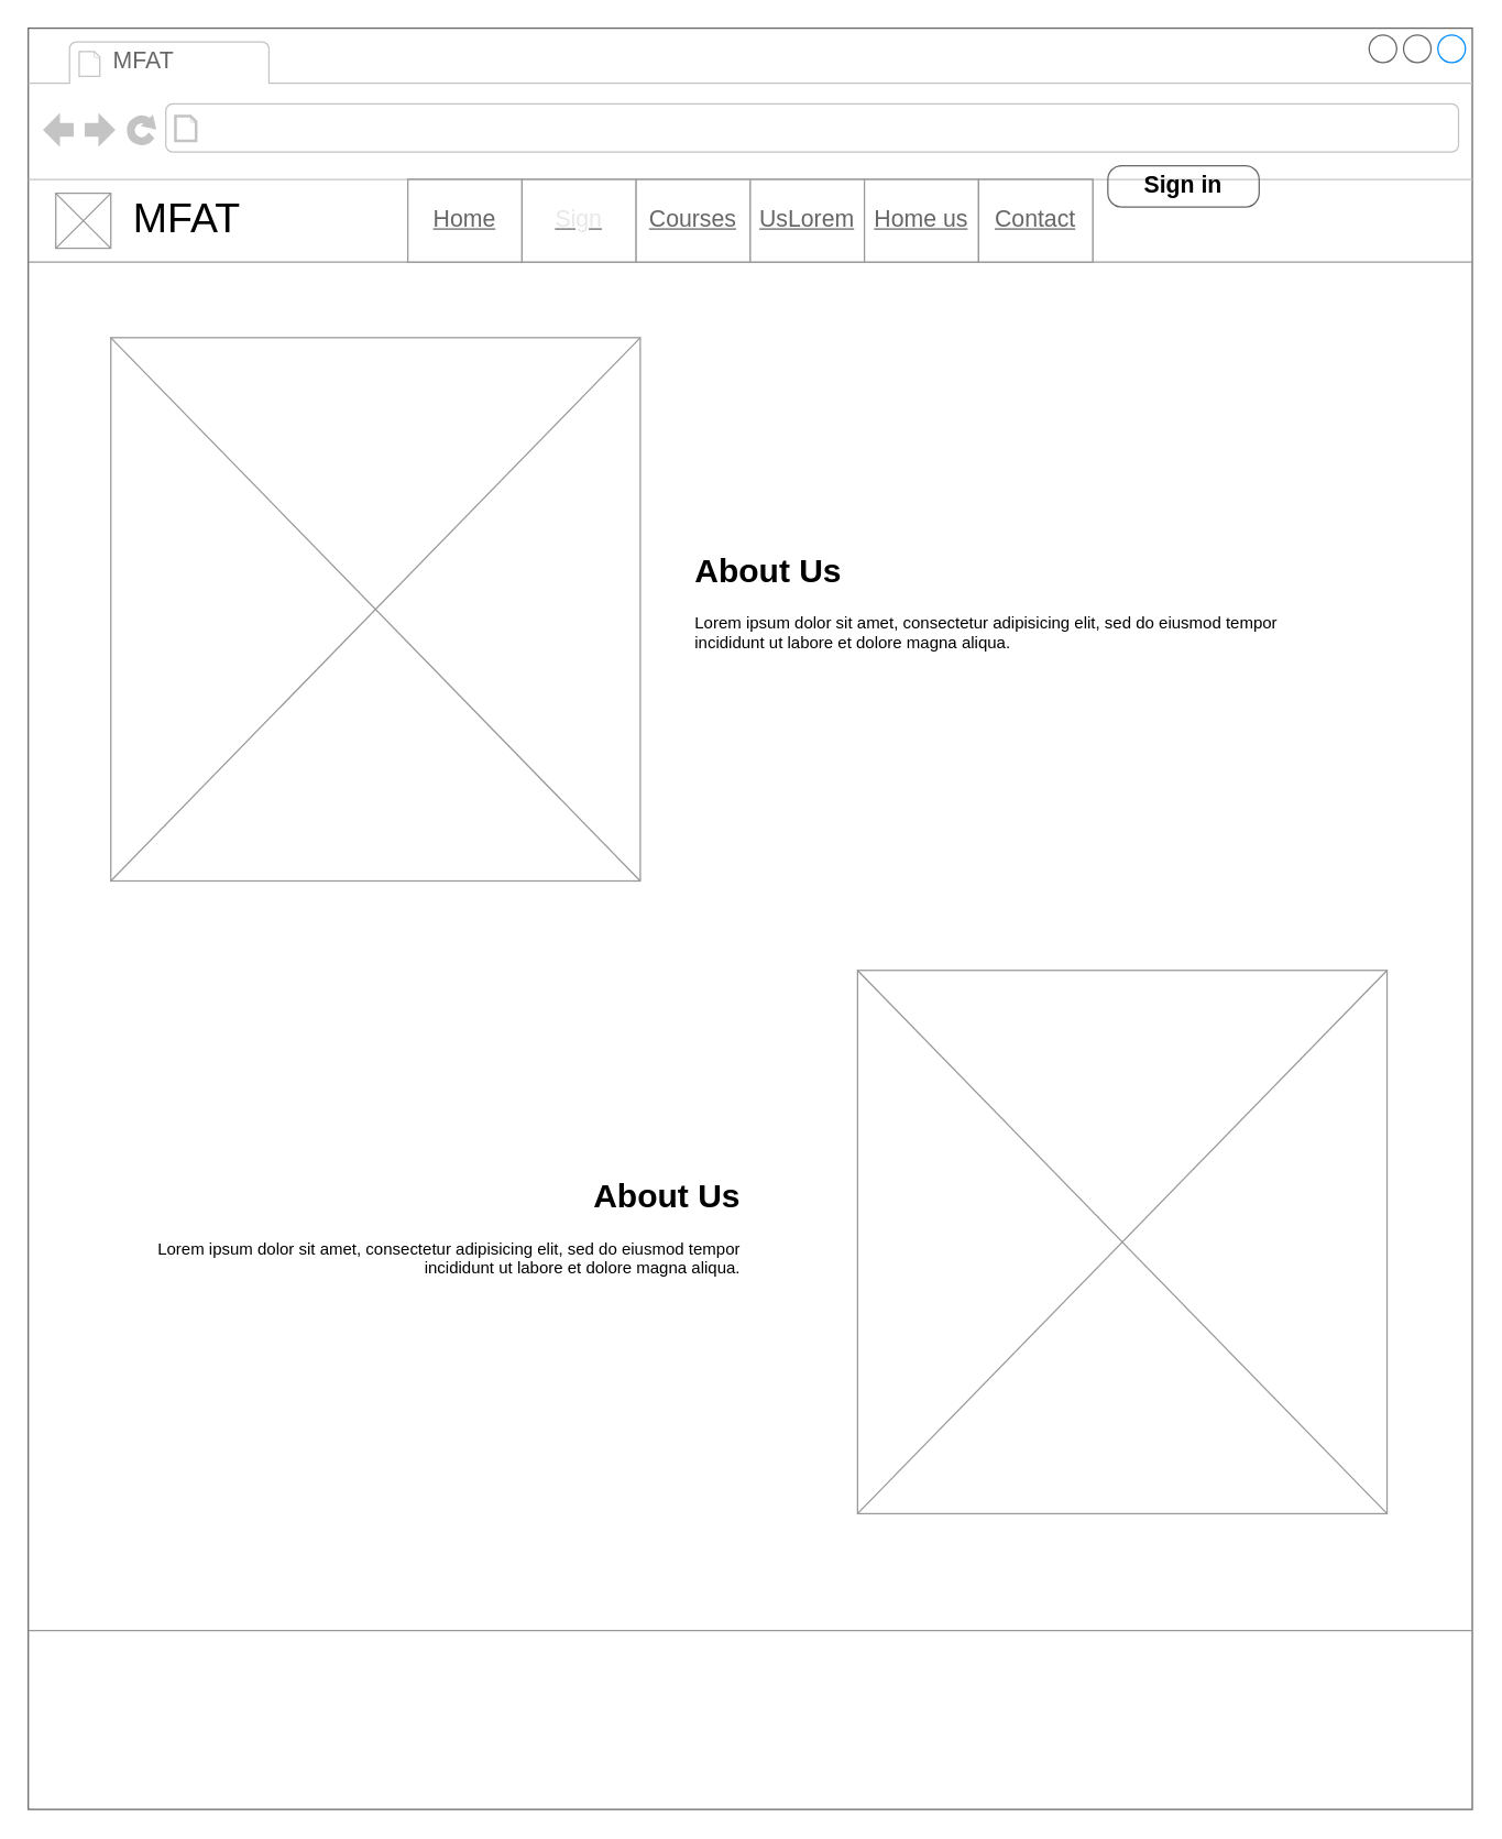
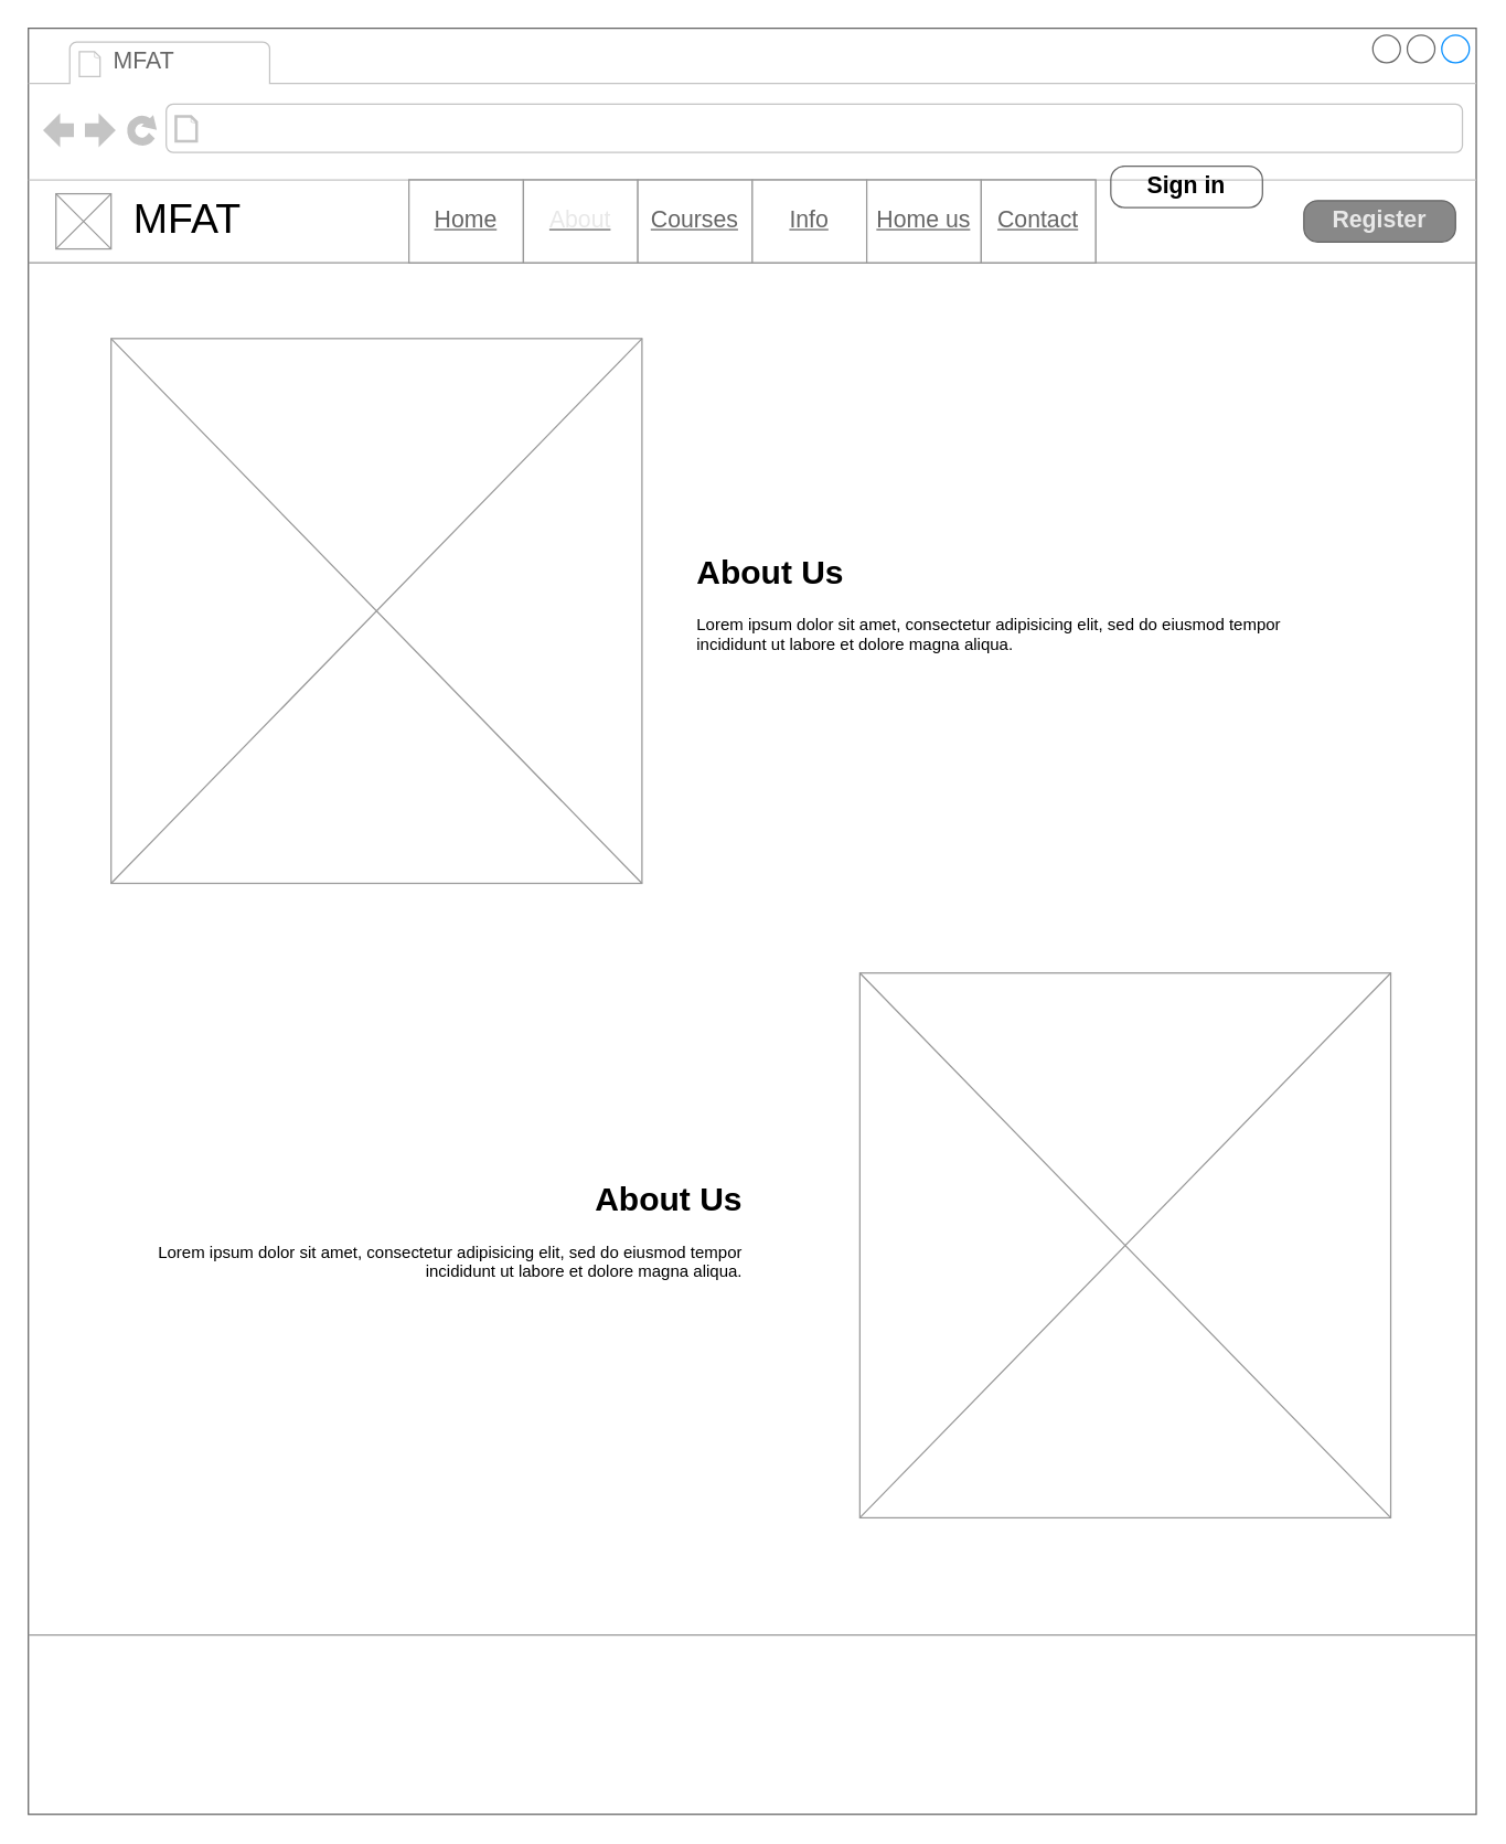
  <mxCell id="0" />
  <mxCell id="1" parent="0" />
  <mxCell id="2" value="" style="strokeWidth=1;shadow=0;dashed=0;align=center;html=1;shape=mxgraph.mockup.containers.browserWindow;rSize=0;strokeColor=#666666;mainText=,;recursiveResize=0;rounded=0;labelBackgroundColor=none;fontFamily=Verdana;fontSize=12" parent="1" vertex="1"><mxGeometry x="20" y="20" width="1050" height="1295" as="geometry" /></mxCell>
  <mxCell id="3" value="MFAT" style="strokeWidth=1;shadow=0;dashed=0;align=center;html=1;shape=mxgraph.mockup.containers.anchor;fontSize=17;fontColor=#666666;align=left;" parent="2" vertex="1"><mxGeometry x="60" y="12" width="110" height="26" as="geometry" /></mxCell>
  <mxCell id="4" value="MFAT" style="text;html=1;points=[];align=center;verticalAlign=middle;spacingTop=-4;fontSize=30;fontFamily=Helvetica;" parent="2" vertex="1"><mxGeometry x="71.25" y="122.5" width="87.5" height="35" as="geometry" /></mxCell>
  <mxCell id="5" value="" style="verticalLabelPosition=bottom;shadow=0;dashed=0;align=center;html=1;verticalAlign=top;strokeWidth=1;shape=mxgraph.mockup.markup.line;strokeColor=#999999;rounded=0;labelBackgroundColor=none;fillColor=#ffffff;fontFamily=Verdana;fontSize=12;fontColor=#000000;" parent="2" vertex="1"><mxGeometry y="160" width="1050" height="20" as="geometry" /></mxCell>
+ <mxCell id="6" value="Register" style="strokeWidth=1;shadow=0;dashed=0;align=center;html=1;shape=mxgraph.mockup.buttons.button;strokeColor=#666666;mainText=;buttonStyle=round;fontSize=17;fontStyle=1;fillColor=#888888;whiteSpace=wrap;rounded=0;labelBackgroundColor=none;fillStyle=solid;fontColor=#E8E8E8;" vertex="1" parent="2"><mxGeometry x="925" y="125" width="110" height="30" as="geometry" /></mxCell>
  <mxCell id="7" value="Sign in" style="strokeWidth=1;shadow=0;dashed=0;align=center;html=1;shape=mxgraph.mockup.buttons.button;strokeColor=#666666;mainText=;buttonStyle=round;fontSize=17;fontStyle=1;fillColor=none;whiteSpace=wrap;rounded=0;labelBackgroundColor=none;" vertex="1" parent="2"><mxGeometry x="785" y="100" width="110" height="30" as="geometry" /></mxCell>
  <mxCell id="8" value="" style="verticalLabelPosition=bottom;shadow=0;dashed=0;align=center;html=1;verticalAlign=top;strokeWidth=1;shape=mxgraph.mockup.graphics.simpleIcon;strokeColor=#999999;fillColor=#ffffff;rounded=0;labelBackgroundColor=none;fontFamily=Verdana;fontSize=12;fontColor=#000000;" vertex="1" parent="2"><mxGeometry x="20" y="120" width="40" height="40" as="geometry" /></mxCell>
  <mxCell id="9" value="" style="strokeWidth=1;shadow=0;dashed=0;align=center;html=1;shape=mxgraph.mockup.forms.rrect;rSize=0;strokeColor=#999999;" vertex="1" parent="2"><mxGeometry x="276" y="110" width="498" height="60" as="geometry" /></mxCell>
  <mxCell id="10" value="&lt;u&gt;Home&lt;/u&gt;" style="strokeColor=inherit;fillColor=inherit;gradientColor=inherit;strokeWidth=1;shadow=0;dashed=0;align=center;html=1;shape=mxgraph.mockup.forms.rrect;rSize=0;fontSize=17;fontColor=#666666;whiteSpace=wrap;" vertex="1" parent="9"><mxGeometry width="83" height="60" as="geometry" /></mxCell>
- <mxCell id="11" value="&lt;u&gt;&lt;font color=&quot;#e8e8e8&quot;&gt;Sign&lt;/font&gt;&lt;/u&gt;" style="strokeColor=inherit;fillColor=inherit;gradientColor=inherit;strokeWidth=1;shadow=0;dashed=0;align=center;html=1;shape=mxgraph.mockup.forms.rrect;rSize=0;fontSize=17;fontColor=#666666;whiteSpace=wrap;" vertex="1" parent="9"><mxGeometry x="83" width="83" height="60" as="geometry" /></mxCell>
+ <mxCell id="11" value="&lt;u&gt;&lt;font color=&quot;#e8e8e8&quot;&gt;About&lt;/font&gt;&lt;/u&gt;" style="strokeColor=inherit;fillColor=inherit;gradientColor=inherit;strokeWidth=1;shadow=0;dashed=0;align=center;html=1;shape=mxgraph.mockup.forms.rrect;rSize=0;fontSize=17;fontColor=#666666;whiteSpace=wrap;" vertex="1" parent="9"><mxGeometry x="83" width="83" height="60" as="geometry" /></mxCell>
  <mxCell id="12" value="&lt;u&gt;Courses&lt;/u&gt;" style="strokeColor=inherit;fillColor=inherit;gradientColor=inherit;strokeWidth=1;shadow=0;dashed=0;align=center;html=1;shape=mxgraph.mockup.forms.rrect;rSize=0;fontSize=17;fontColor=#666666;whiteSpace=wrap;" vertex="1" parent="9"><mxGeometry x="166" width="83" height="60" as="geometry" /></mxCell>
- <mxCell id="13" value="&lt;u&gt;UsLorem&lt;/u&gt;" style="strokeColor=inherit;fillColor=inherit;gradientColor=inherit;strokeWidth=1;shadow=0;dashed=0;align=center;html=1;shape=mxgraph.mockup.forms.rrect;rSize=0;fontSize=17;fontColor=#666666;whiteSpace=wrap;" vertex="1" parent="9"><mxGeometry x="249" width="83" height="60" as="geometry" /></mxCell>
+ <mxCell id="13" value="&lt;u&gt;Info&lt;/u&gt;" style="strokeColor=inherit;fillColor=inherit;gradientColor=inherit;strokeWidth=1;shadow=0;dashed=0;align=center;html=1;shape=mxgraph.mockup.forms.rrect;rSize=0;fontSize=17;fontColor=#666666;whiteSpace=wrap;" vertex="1" parent="9"><mxGeometry x="249" width="83" height="60" as="geometry" /></mxCell>
  <mxCell id="14" value="&lt;u&gt;Home us&lt;/u&gt;" style="strokeColor=inherit;fillColor=inherit;gradientColor=inherit;strokeWidth=1;shadow=0;dashed=0;align=center;html=1;shape=mxgraph.mockup.forms.rrect;rSize=0;fontSize=17;fontColor=#666666;whiteSpace=wrap;" vertex="1" parent="9"><mxGeometry x="332" width="83" height="60" as="geometry" /></mxCell>
  <mxCell id="15" value="&lt;u&gt;Contact&lt;/u&gt;" style="strokeColor=inherit;fillColor=inherit;gradientColor=inherit;strokeWidth=1;shadow=0;dashed=0;align=center;html=1;shape=mxgraph.mockup.forms.rrect;rSize=0;fontSize=17;fontColor=#666666;whiteSpace=wrap;" vertex="1" parent="9"><mxGeometry x="415" width="83" height="60" as="geometry" /></mxCell>
  <mxCell id="16" value="" style="verticalLabelPosition=bottom;shadow=0;dashed=0;align=center;html=1;verticalAlign=top;strokeWidth=1;shape=mxgraph.mockup.graphics.simpleIcon;strokeColor=#999999;fillColor=#ffffff;rounded=0;labelBackgroundColor=none;fontFamily=Verdana;fontSize=12;fontColor=#000000;" vertex="1" parent="2"><mxGeometry x="60" y="225" width="385" height="395" as="geometry" /></mxCell>
  <mxCell id="17" value="" style="verticalLabelPosition=bottom;shadow=0;dashed=0;align=center;html=1;verticalAlign=top;strokeWidth=1;shape=mxgraph.mockup.markup.line;strokeColor=#999999;rounded=0;labelBackgroundColor=none;fillColor=#ffffff;fontFamily=Verdana;fontSize=12;fontColor=#000000;" vertex="1" parent="2"><mxGeometry y="1155" width="1050" height="20" as="geometry" /></mxCell>
  <mxCell id="18" value="&lt;h1&gt;About Us&lt;/h1&gt;&lt;p&gt;Lorem ipsum dolor sit amet, consectetur adipisicing elit, sed do eiusmod tempor incididunt ut labore et dolore magna aliqua.&lt;/p&gt;" style="text;html=1;strokeColor=none;fillColor=none;spacing=5;spacingTop=-20;whiteSpace=wrap;overflow=hidden;rounded=0;verticalAlign=middle;" vertex="1" parent="2"><mxGeometry x="480" y="230" width="460" height="390" as="geometry" /></mxCell>
  <mxCell id="19" value="&lt;h1&gt;About Us&lt;/h1&gt;&lt;p&gt;Lorem ipsum dolor sit amet, consectetur adipisicing elit, sed do eiusmod tempor incididunt ut labore et dolore magna aliqua.&lt;/p&gt;" style="text;html=1;strokeColor=none;fillColor=none;spacing=5;spacingTop=-20;whiteSpace=wrap;overflow=hidden;rounded=0;align=right;verticalAlign=middle;" vertex="1" parent="2"><mxGeometry x="63" y="685" width="460" height="390" as="geometry" /></mxCell>
  <mxCell id="20" value="" style="verticalLabelPosition=bottom;shadow=0;dashed=0;align=center;html=1;verticalAlign=top;strokeWidth=1;shape=mxgraph.mockup.graphics.simpleIcon;strokeColor=#999999;fillColor=#ffffff;rounded=0;labelBackgroundColor=none;fontFamily=Verdana;fontSize=12;fontColor=#000000;" vertex="1" parent="2"><mxGeometry x="603" y="685" width="385" height="395" as="geometry" /></mxCell>
